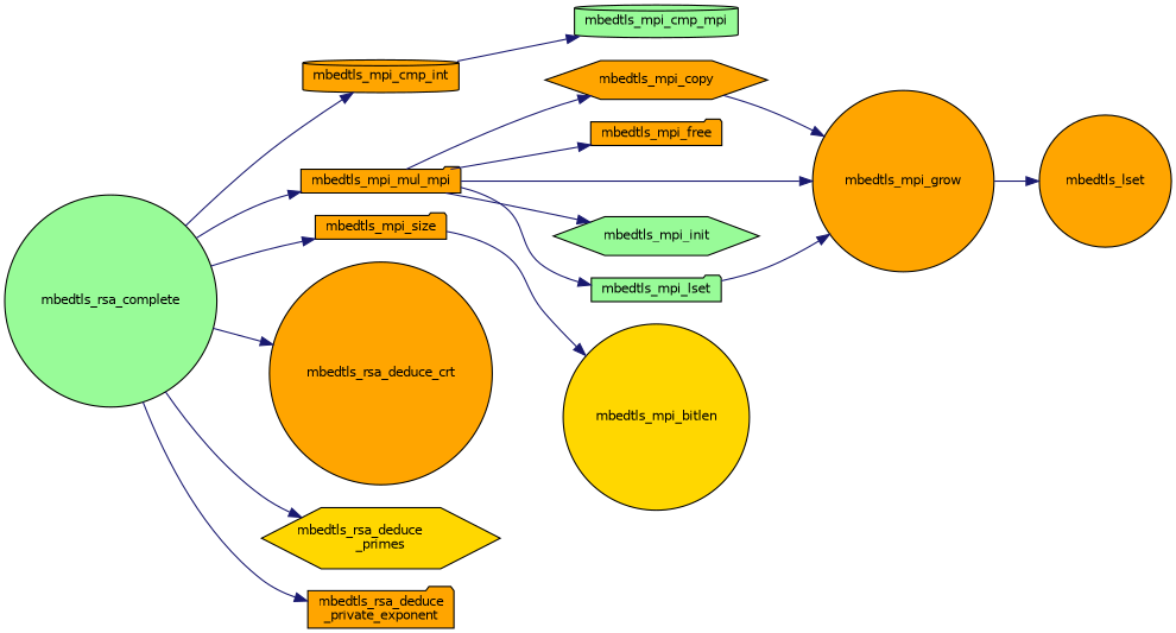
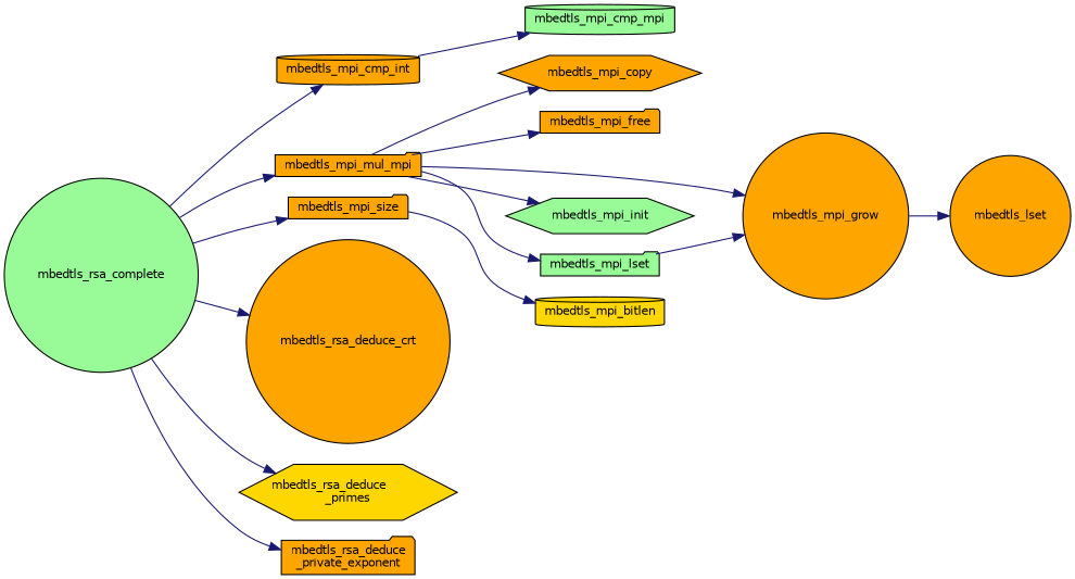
  digraph {
    rankdir=LR
    node [color=black fillcolor=orange fontname=Helvetica fontsize=10 shape=circle style=filled]
    edge [color=midnightblue fontname=Helvetica fontsize=10 labelfontname=Helvetica labelfontsize=10 style=solid]
    n1 [fillcolor=palegreen fontcolor=black height=0.2 label=mbedtls_rsa_complete width=0.4]
    n2 [height=0.2 label=mbedtls_mpi_cmp_int shape=cylinder width=0.4]
    n3 [height=0.2 label=mbedtls_mpi_mul_mpi shape=folder width=0.4]
    n4 [height=0.2 label=mbedtls_mpi_size shape=folder width=0.4]
    n5 [height=0.2 label=mbedtls_rsa_deduce_crt width=0.4]
    n6 [fillcolor=gold height=0.2 label="mbedtls_rsa_deduce\l_primes" shape=hexagon width=0.4]
    n7 [height=0.2 label="mbedtls_rsa_deduce\l_private_exponent" shape=folder width=0.4]
    n8 [fillcolor=palegreen height=0.2 label=mbedtls_mpi_cmp_mpi shape=cylinder width=0.4]
    n9 [height=0.2 label=mbedtls_mpi_copy shape=hexagon width=0.4]
    n10 [height=0.2 label=mbedtls_mpi_free shape=folder width=0.4]
    n11 [height=0.2 label=mbedtls_mpi_grow width=0.4]
    n12 [fillcolor=palegreen height=0.2 label=mbedtls_mpi_init shape=hexagon width=0.4]
    n13 [fillcolor=palegreen height=0.2 label=mbedtls_mpi_lset shape=folder width=0.4]
-   n14 [fillcolor=gold height=0.2 label=mbedtls_mpi_bitlen width=0.4]
+   n14 [fillcolor=gold height=0.2 label=mbedtls_mpi_bitlen shape=cylinder width=0.4]
    n15 [height=0.2 label=mbedtls_lset width=0.4]
    n1 -> n2
    n1 -> n3
    n1 -> n4
    n1 -> n5
    n1 -> n6
    n1 -> n7
    n2 -> n8
    n3 -> n9
    n3 -> n10
    n3 -> n11
    n3 -> n12
    n3 -> n13
    n4 -> n14
-   n9 -> n11
    n11 -> n15
    n13 -> n11
  }
